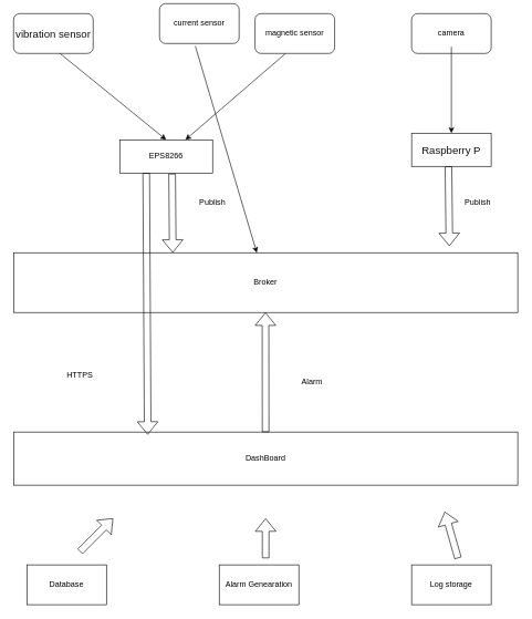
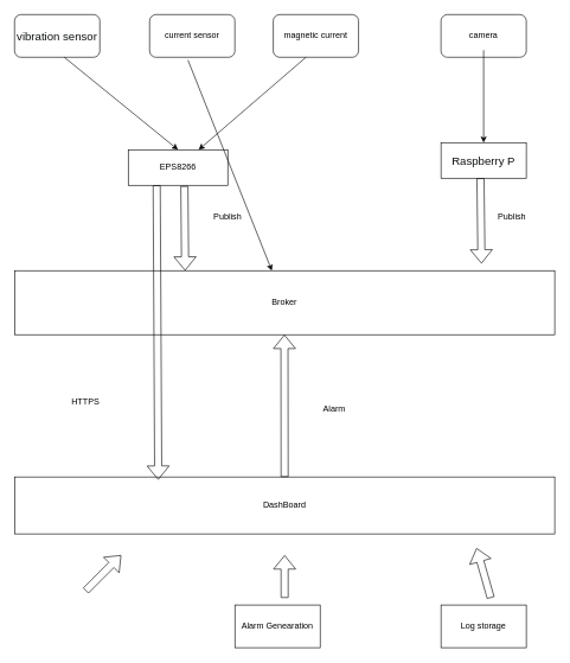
  <mxCell id="0" />
  <mxCell id="1" parent="0" />
  <mxCell id="2" value="EPS8266" style="rounded=0;whiteSpace=wrap;html=1;" vertex="1" parent="1"><mxGeometry x="180" y="210" width="140" height="50" as="geometry" /></mxCell>
  <mxCell id="3" value="&lt;p class=&quot;MsoNormal&quot;&gt;&lt;span style=&quot;font-family: Arial; color: rgb(15, 17, 17); letter-spacing: 0pt; font-size: 12pt; background: rgb(255, 255, 255);&quot;&gt;Raspberry P&lt;/span&gt;&lt;/p&gt;" style="rounded=0;whiteSpace=wrap;html=1;" vertex="1" parent="1"><mxGeometry x="620" y="200" width="120" height="50" as="geometry" /></mxCell>
  <mxCell id="4" style="edgeStyle=orthogonalEdgeStyle;rounded=0;orthogonalLoop=1;jettySize=auto;html=1;exitX=1;exitY=1;exitDx=0;exitDy=0;entryX=1.008;entryY=0.867;entryDx=0;entryDy=0;entryPerimeter=0;" edge="1" parent="1"><mxGeometry relative="1" as="geometry"><mxPoint x="120" y="70" as="sourcePoint" /><mxPoint x="120.96" y="62.02" as="targetPoint" /></mxGeometry></mxCell>
  <mxCell id="5" value="&lt;font face=&quot;Arial&quot; color=&quot;#0f1111&quot;&gt;&lt;span style=&quot;font-size: 16px; background-color: rgb(255, 255, 255);&quot;&gt;vibration sensor&lt;/span&gt;&lt;/font&gt;" style="rounded=1;whiteSpace=wrap;html=1;" vertex="1" parent="1"><mxGeometry x="20" y="20" width="120" height="60" as="geometry" /></mxCell>
- <mxCell id="6" value="current sensor" style="rounded=1;whiteSpace=wrap;html=1;" vertex="1" parent="1"><mxGeometry x="240" y="5" width="120" height="60" as="geometry" /></mxCell>
+ <mxCell id="6" value="current sensor" style="rounded=1;whiteSpace=wrap;html=1;" vertex="1" parent="1"><mxGeometry x="210" y="20" width="120" height="60" as="geometry" /></mxCell>
  <mxCell id="7" value="camera" style="rounded=1;whiteSpace=wrap;html=1;" vertex="1" parent="1"><mxGeometry x="620" y="20" width="120" height="60" as="geometry" /></mxCell>
  <mxCell id="8" value="" style="endArrow=classic;html=1;rounded=0;entryX=0.5;entryY=0;entryDx=0;entryDy=0;" edge="1" parent="1" target="2"><mxGeometry width="50" height="50" relative="1" as="geometry"><mxPoint x="90" y="80" as="sourcePoint" /><mxPoint x="110" y="70" as="targetPoint" /></mxGeometry></mxCell>
  <mxCell id="9" value="" style="endArrow=classic;html=1;rounded=0;exitX=0.45;exitY=1.067;exitDx=0;exitDy=0;exitPerimeter=0;" edge="1" parent="1" source="6" target="13"><mxGeometry width="50" height="50" relative="1" as="geometry"><mxPoint x="290" y="90" as="sourcePoint" /><mxPoint x="170" y="130" as="targetPoint" /></mxGeometry></mxCell>
  <mxCell id="10" value="" style="endArrow=classic;html=1;rounded=0;entryX=0.5;entryY=0;entryDx=0;entryDy=0;" edge="1" parent="1" target="3"><mxGeometry width="50" height="50" relative="1" as="geometry"><mxPoint x="680" y="70" as="sourcePoint" /><mxPoint x="730" y="20" as="targetPoint" /></mxGeometry></mxCell>
- <mxCell id="11" value="magnetic sensor" style="rounded=1;whiteSpace=wrap;html=1;" vertex="1" parent="1"><mxGeometry x="384" y="20" width="120" height="60" as="geometry" /></mxCell>
+ <mxCell id="11" value="magnetic current" style="rounded=1;whiteSpace=wrap;html=1;" vertex="1" parent="1"><mxGeometry x="384" y="20" width="120" height="60" as="geometry" /></mxCell>
  <mxCell id="12" value="" style="endArrow=classic;html=1;rounded=0;" edge="1" parent="1" target="2"><mxGeometry width="50" height="50" relative="1" as="geometry"><mxPoint x="430" y="80" as="sourcePoint" /><mxPoint x="490" y="20" as="targetPoint" /></mxGeometry></mxCell>
  <mxCell id="13" value="Broker" style="rounded=0;whiteSpace=wrap;html=1;" vertex="1" parent="1"><mxGeometry x="20" y="380" width="760" height="90" as="geometry" /></mxCell>
  <mxCell id="14" value="" style="shape=flexArrow;endArrow=classic;html=1;rounded=0;exitX=0.564;exitY=1.02;exitDx=0;exitDy=0;exitPerimeter=0;" edge="1" parent="1" source="2"><mxGeometry width="50" height="50" relative="1" as="geometry"><mxPoint x="260" y="270" as="sourcePoint" /><mxPoint x="260" y="380" as="targetPoint" /></mxGeometry></mxCell>
- <mxCell id="15" value="DashBoard" style="rounded=0;whiteSpace=wrap;html=1;" vertex="1" parent="1"><mxGeometry x="20" y="650" width="760" height="80" as="geometry" /></mxCell>
+ <mxCell id="15" value="DashBoard" style="rounded=0;whiteSpace=wrap;html=1;" vertex="1" parent="1"><mxGeometry x="20" y="670" width="760" height="80" as="geometry" /></mxCell>
  <mxCell id="16" value="" style="shape=flexArrow;endArrow=classic;html=1;rounded=0;" edge="1" parent="1"><mxGeometry width="50" height="50" relative="1" as="geometry"><mxPoint x="675.54" y="250" as="sourcePoint" /><mxPoint x="677" y="370" as="targetPoint" /></mxGeometry></mxCell>
  <mxCell id="17" value="" style="shape=flexArrow;endArrow=classic;html=1;rounded=0;exitX=0.5;exitY=0;exitDx=0;exitDy=0;" edge="1" parent="1" source="15"><mxGeometry width="50" height="50" relative="1" as="geometry"><mxPoint x="399.5" y="660" as="sourcePoint" /><mxPoint x="399.74" y="470" as="targetPoint" /></mxGeometry></mxCell>
  <mxCell id="18" value="Alarm" style="text;html=1;align=center;verticalAlign=middle;whiteSpace=wrap;rounded=0;" vertex="1" parent="1"><mxGeometry x="440" y="560" width="60" height="30" as="geometry" /></mxCell>
  <mxCell id="19" value="Publish" style="text;html=1;align=center;verticalAlign=middle;whiteSpace=wrap;rounded=0;" vertex="1" parent="1"><mxGeometry x="290" y="290" width="60" height="30" as="geometry" /></mxCell>
  <mxCell id="20" value="Publish" style="text;html=1;align=center;verticalAlign=middle;whiteSpace=wrap;rounded=0;" vertex="1" parent="1"><mxGeometry x="690" y="290" width="60" height="30" as="geometry" /></mxCell>
  <mxCell id="21" value="" style="shape=flexArrow;endArrow=classic;html=1;rounded=0;entryX=0.266;entryY=0.05;entryDx=0;entryDy=0;entryPerimeter=0;" edge="1" parent="1" target="15"><mxGeometry width="50" height="50" relative="1" as="geometry"><mxPoint x="220" y="260" as="sourcePoint" /><mxPoint x="220" y="520" as="targetPoint" /></mxGeometry></mxCell>
  <mxCell id="22" value="HTTPS" style="text;html=1;align=center;verticalAlign=middle;whiteSpace=wrap;rounded=0;" vertex="1" parent="1"><mxGeometry x="90" y="550" width="60" height="30" as="geometry" /></mxCell>
- <mxCell id="23" value="Database" style="rounded=0;whiteSpace=wrap;html=1;" vertex="1" parent="1"><mxGeometry x="40" y="850" width="120" height="60" as="geometry" /></mxCell>
  <mxCell id="24" value="Alarm Genearation" style="rounded=0;whiteSpace=wrap;html=1;" vertex="1" parent="1"><mxGeometry x="330" y="850" width="120" height="60" as="geometry" /></mxCell>
  <mxCell id="25" value="Log storage" style="rounded=0;whiteSpace=wrap;html=1;" vertex="1" parent="1"><mxGeometry x="620" y="850" width="120" height="60" as="geometry" /></mxCell>
  <mxCell id="26" value="" style="shape=flexArrow;endArrow=classic;html=1;rounded=0;" edge="1" parent="1"><mxGeometry width="50" height="50" relative="1" as="geometry"><mxPoint x="120" y="830" as="sourcePoint" /><mxPoint x="170" y="780" as="targetPoint" /></mxGeometry></mxCell>
  <mxCell id="27" value="" style="shape=flexArrow;endArrow=classic;html=1;rounded=0;" edge="1" parent="1"><mxGeometry width="50" height="50" relative="1" as="geometry"><mxPoint x="400" y="840" as="sourcePoint" /><mxPoint x="400" y="780" as="targetPoint" /></mxGeometry></mxCell>
  <mxCell id="28" value="" style="shape=flexArrow;endArrow=classic;html=1;rounded=0;" edge="1" parent="1"><mxGeometry width="50" height="50" relative="1" as="geometry"><mxPoint x="690" y="840" as="sourcePoint" /><mxPoint x="670" y="770" as="targetPoint" /></mxGeometry></mxCell>
